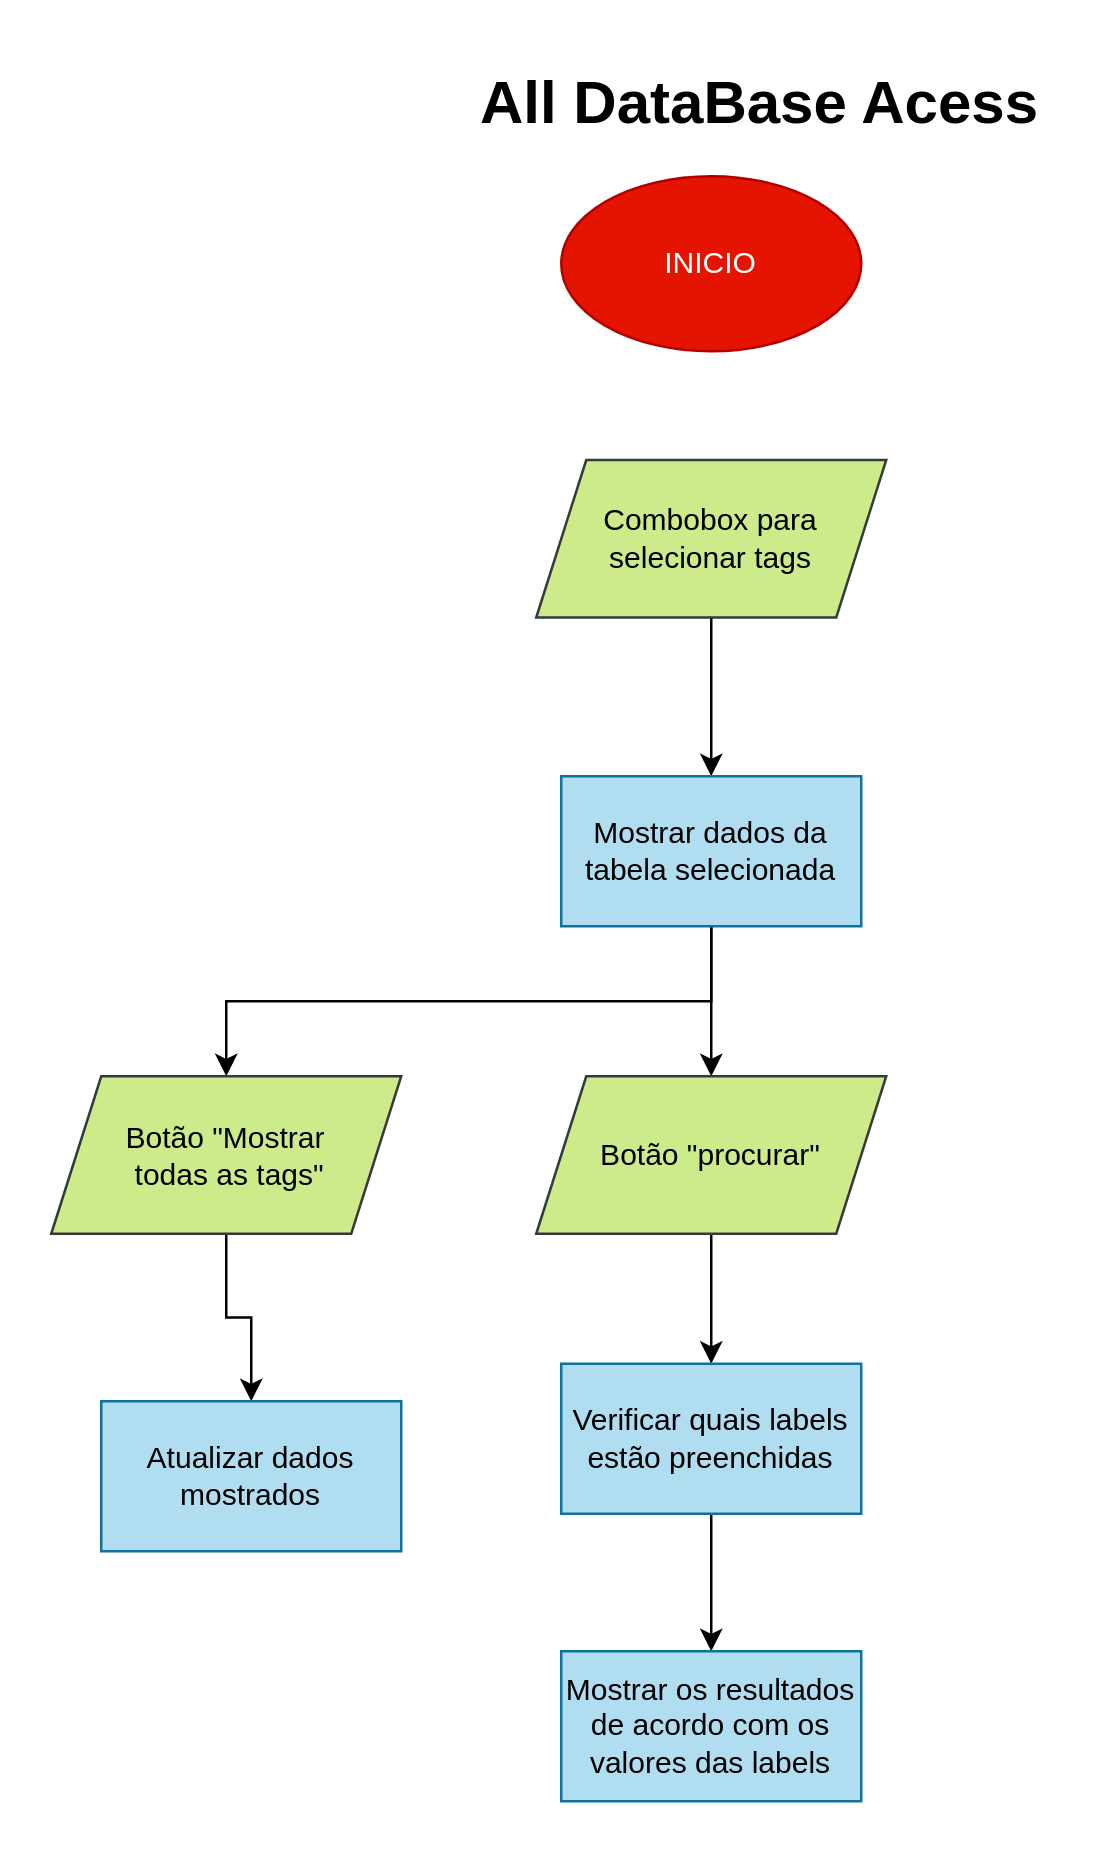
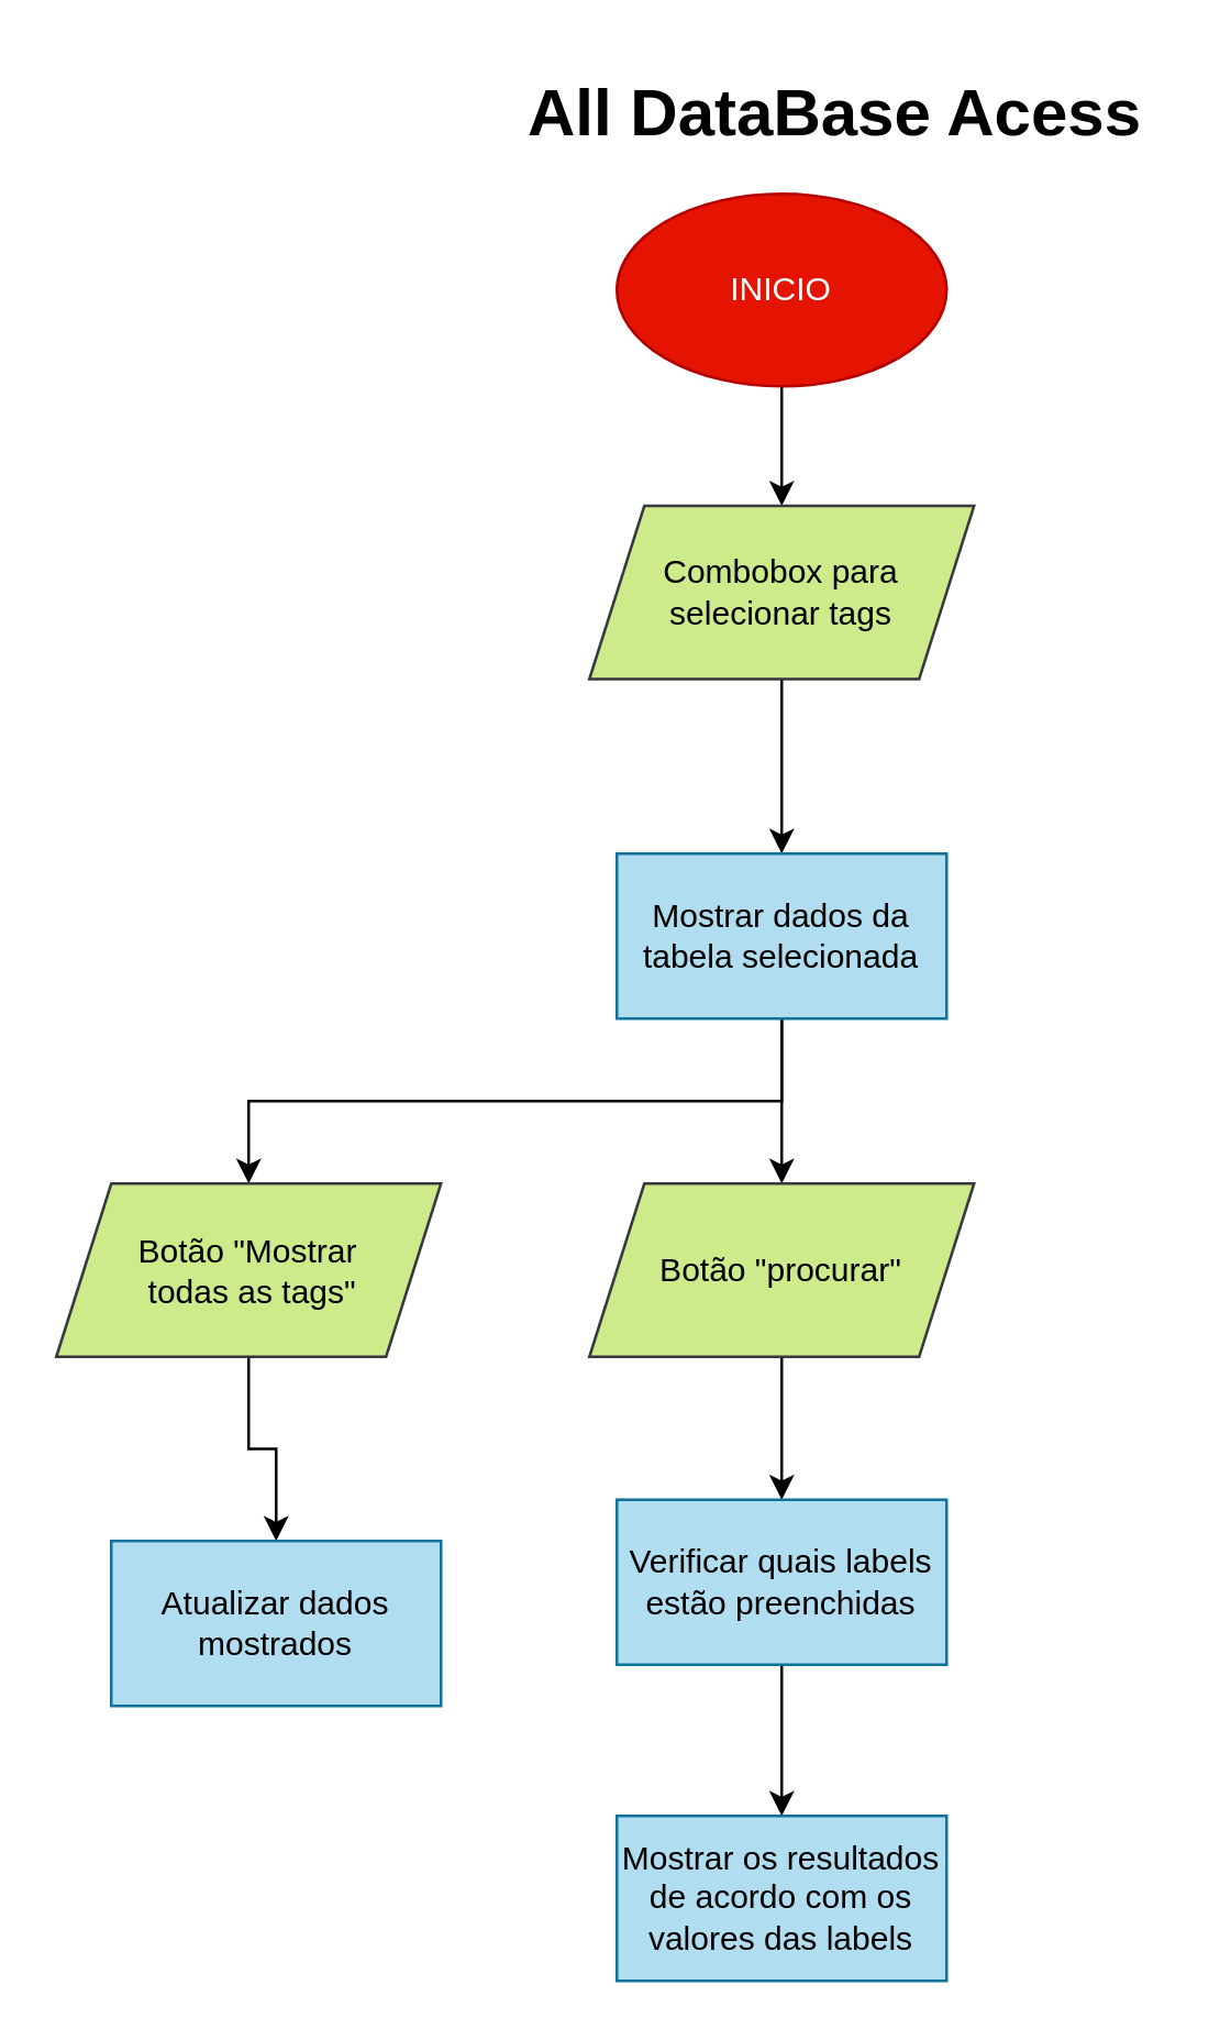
  <mxCell id="0" />
  <mxCell id="1" parent="0" />
  <mxCell id="2" value="&lt;h1 style=&quot;margin-top: 0px;&quot;&gt;All DataBase Acess&lt;/h1&gt;" style="text;html=1;whiteSpace=wrap;overflow=hidden;rounded=0;" vertex="1" parent="1"><mxGeometry x="190" width="236" height="40" as="geometry" y="20" /></mxCell>
+ <mxCell id="3" style="edgeStyle=orthogonalEdgeStyle;rounded=0;orthogonalLoop=1;jettySize=auto;html=1;exitX=0.5;exitY=1;exitDx=0;exitDy=0;entryX=0.5;entryY=0;entryDx=0;entryDy=0;" edge="1" parent="1" source="4" target="6"><mxGeometry relative="1" as="geometry" /></mxCell>
  <mxCell id="4" value="INICIO" style="ellipse;whiteSpace=wrap;html=1;strokeColor=#B20000;fillColor=#e51400;fontColor=#ffffff;" vertex="1" parent="1"><mxGeometry x="224" y="70" width="120" height="70" as="geometry" /></mxCell>
  <mxCell id="5" style="edgeStyle=orthogonalEdgeStyle;rounded=0;orthogonalLoop=1;jettySize=auto;html=1;exitX=0.5;exitY=1;exitDx=0;exitDy=0;" edge="1" parent="1" source="6" target="9"><mxGeometry relative="1" as="geometry" /></mxCell>
  <mxCell id="6" value="Combobox para selecionar tags" style="shape=parallelogram;perimeter=parallelogramPerimeter;whiteSpace=wrap;html=1;fixedSize=1;fillColor=#cdeb8b;strokeColor=#36393d;" vertex="1" parent="1"><mxGeometry x="214" y="183.5" width="140" height="63" as="geometry" /></mxCell>
  <mxCell id="7" style="edgeStyle=orthogonalEdgeStyle;rounded=0;orthogonalLoop=1;jettySize=auto;html=1;exitX=0.5;exitY=1;exitDx=0;exitDy=0;entryX=0.5;entryY=0;entryDx=0;entryDy=0;" edge="1" parent="1" source="9" target="11"><mxGeometry relative="1" as="geometry" /></mxCell>
  <mxCell id="8" style="edgeStyle=orthogonalEdgeStyle;rounded=0;orthogonalLoop=1;jettySize=auto;html=1;exitX=0.5;exitY=1;exitDx=0;exitDy=0;entryX=0.5;entryY=0;entryDx=0;entryDy=0;" edge="1" parent="1" source="9" target="16"><mxGeometry relative="1" as="geometry" /></mxCell>
  <mxCell id="9" value="Mostrar dados da tabela selecionada" style="rounded=0;whiteSpace=wrap;html=1;fillColor=#b1ddf0;strokeColor=#10739e;" vertex="1" parent="1"><mxGeometry x="224" y="310" width="120" height="60" as="geometry" /></mxCell>
  <mxCell id="10" style="edgeStyle=orthogonalEdgeStyle;rounded=0;orthogonalLoop=1;jettySize=auto;html=1;exitX=0.5;exitY=1;exitDx=0;exitDy=0;entryX=0.5;entryY=0;entryDx=0;entryDy=0;" edge="1" parent="1" source="11" target="13"><mxGeometry relative="1" as="geometry" /></mxCell>
  <mxCell id="11" value="Botão &quot;procurar&quot;" style="shape=parallelogram;perimeter=parallelogramPerimeter;whiteSpace=wrap;html=1;fixedSize=1;fillColor=#cdeb8b;strokeColor=#36393d;" vertex="1" parent="1"><mxGeometry x="214" y="430" width="140" height="63" as="geometry" /></mxCell>
  <mxCell id="12" style="edgeStyle=orthogonalEdgeStyle;rounded=0;orthogonalLoop=1;jettySize=auto;html=1;exitX=0.5;exitY=1;exitDx=0;exitDy=0;entryX=0.5;entryY=0;entryDx=0;entryDy=0;" edge="1" parent="1" source="13" target="14"><mxGeometry relative="1" as="geometry" /></mxCell>
  <mxCell id="13" value="Verificar quais labels estão preenchidas" style="rounded=0;whiteSpace=wrap;html=1;fillColor=#b1ddf0;strokeColor=#10739e;" vertex="1" parent="1"><mxGeometry x="224" y="545" width="120" height="60" as="geometry" /></mxCell>
  <mxCell id="14" value="Mostrar os resultados de acordo com os valores das labels" style="rounded=0;whiteSpace=wrap;html=1;fillColor=#b1ddf0;strokeColor=#10739e;" vertex="1" parent="1"><mxGeometry x="224" y="660" width="120" height="60" as="geometry" /></mxCell>
  <mxCell id="15" style="edgeStyle=orthogonalEdgeStyle;rounded=0;orthogonalLoop=1;jettySize=auto;html=1;exitX=0.5;exitY=1;exitDx=0;exitDy=0;entryX=0.5;entryY=0;entryDx=0;entryDy=0;" edge="1" parent="1" source="16" target="17"><mxGeometry relative="1" as="geometry" /></mxCell>
  <mxCell id="16" value="Botão &quot;Mostrar&lt;div&gt;&amp;nbsp;todas as tags&quot;&lt;/div&gt;" style="shape=parallelogram;perimeter=parallelogramPerimeter;whiteSpace=wrap;html=1;fixedSize=1;fillColor=#cdeb8b;strokeColor=#36393d;" vertex="1" parent="1"><mxGeometry x="20" y="430" width="140" height="63" as="geometry" /></mxCell>
  <mxCell id="17" value="Atualizar dados mostrados" style="rounded=0;whiteSpace=wrap;html=1;fillColor=#b1ddf0;strokeColor=#10739e;" vertex="1" parent="1"><mxGeometry x="40" y="560" width="120" height="60" as="geometry" /></mxCell>
